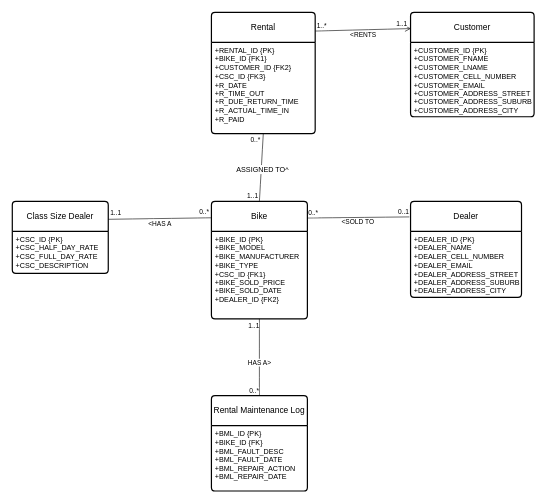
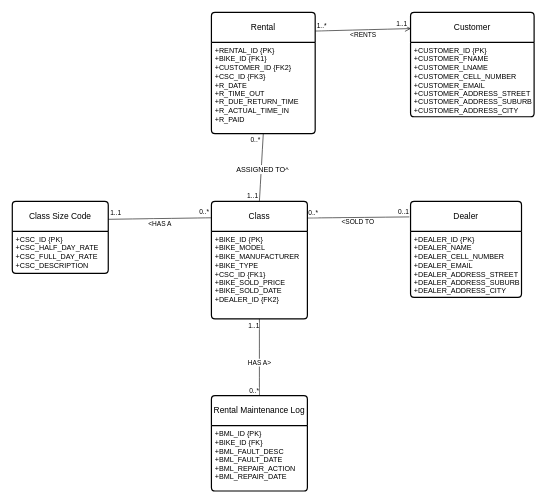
  <mxCell id="0" />
  <mxCell id="1" parent="0" />
  <mxCell id="2" value="" style="endArrow=none;html=1;rounded=0;fontSize=12;startSize=8;endSize=8;curved=1;startFill=0;exitX=0.998;exitY=0.142;exitDx=0;exitDy=0;exitPerimeter=0;" edge="1" parent="1" source="6"><mxGeometry relative="1" as="geometry"><mxPoint x="497" y="272" as="sourcePoint" /><mxPoint x="682" y="361" as="targetPoint" /></mxGeometry></mxCell>
  <mxCell id="3" value="&amp;lt;SOLD TO" style="edgeLabel;resizable=0;html=1;;align=center;verticalAlign=middle;" connectable="0" vertex="1" parent="2"><mxGeometry relative="1" as="geometry"><mxPoint x="-1" y="8" as="offset" /></mxGeometry></mxCell>
  <mxCell id="4" value="0..*" style="edgeLabel;resizable=0;html=1;;align=left;verticalAlign=bottom;" connectable="0" vertex="1" parent="2"><mxGeometry x="-1" relative="1" as="geometry" /></mxCell>
  <mxCell id="5" value="0..1" style="edgeLabel;resizable=0;html=1;;align=right;verticalAlign=bottom;" connectable="0" vertex="1" parent="2"><mxGeometry x="1" relative="1" as="geometry" /></mxCell>
- <mxCell id="6" value="Bike" style="swimlane;childLayout=stackLayout;horizontal=1;startSize=50;horizontalStack=0;rounded=1;fontSize=14;fontStyle=0;strokeWidth=2;resizeParent=0;resizeLast=1;shadow=0;dashed=0;align=center;arcSize=4;whiteSpace=wrap;html=1;" vertex="1" parent="1"><mxGeometry x="352" y="335" width="160" height="196" as="geometry" /></mxCell>
+ <mxCell id="6" value="Class" style="swimlane;childLayout=stackLayout;horizontal=1;startSize=50;horizontalStack=0;rounded=1;fontSize=14;fontStyle=0;strokeWidth=2;resizeParent=0;resizeLast=1;shadow=0;dashed=0;align=center;arcSize=4;whiteSpace=wrap;html=1;" vertex="1" parent="1"><mxGeometry x="352" y="335" width="160" height="196" as="geometry" /></mxCell>
  <mxCell id="7" value="+BIKE_ID {PK}&lt;div&gt;+BIKE_MODEL&lt;/div&gt;&lt;div&gt;+BIKE_MANUFACTURER&lt;/div&gt;&lt;div&gt;+BIKE_TYPE&lt;/div&gt;&lt;div&gt;+CSC_ID {FK1}&lt;/div&gt;&lt;div&gt;+BIKE_SOLD_PRICE&lt;/div&gt;&lt;div&gt;+BIKE_SOLD_DATE&lt;/div&gt;&lt;div&gt;+DEALER_ID {FK2}&lt;/div&gt;" style="align=left;strokeColor=none;fillColor=none;spacingLeft=4;spacingRight=4;fontSize=12;verticalAlign=top;resizable=0;rotatable=0;part=1;html=1;whiteSpace=wrap;" vertex="1" parent="6"><mxGeometry y="50" width="160" height="146" as="geometry" /></mxCell>
  <mxCell id="8" value="Dealer" style="swimlane;childLayout=stackLayout;horizontal=1;startSize=50;horizontalStack=0;rounded=1;fontSize=14;fontStyle=0;strokeWidth=2;resizeParent=0;resizeLast=1;shadow=0;dashed=0;align=center;arcSize=4;whiteSpace=wrap;html=1;" vertex="1" parent="1"><mxGeometry x="684" y="335" width="185" height="160" as="geometry" /></mxCell>
  <mxCell id="9" value="+DEALER_ID {PK}&lt;div&gt;+DEALER_NAME&lt;/div&gt;&lt;div&gt;+DEALER_CELL_NUMBER&lt;/div&gt;&lt;div&gt;+DEALER_EMAIL&lt;/div&gt;&lt;div&gt;+DEALER_ADDRESS_STREET&lt;/div&gt;&lt;div&gt;+DEALER_ADDRESS_SUBURB&lt;/div&gt;&lt;div&gt;+DEALER_ADDRESS_CITY&lt;/div&gt;" style="align=left;strokeColor=none;fillColor=none;spacingLeft=4;spacingRight=4;fontSize=12;verticalAlign=top;resizable=0;rotatable=0;part=1;html=1;whiteSpace=wrap;" vertex="1" parent="8"><mxGeometry y="50" width="185" height="110" as="geometry" /></mxCell>
- <mxCell id="10" value="Class Size Dealer" style="swimlane;childLayout=stackLayout;horizontal=1;startSize=50;horizontalStack=0;rounded=1;fontSize=14;fontStyle=0;strokeWidth=2;resizeParent=0;resizeLast=1;shadow=0;dashed=0;align=center;arcSize=4;whiteSpace=wrap;html=1;" vertex="1" parent="1"><mxGeometry x="20" y="335" width="160" height="120" as="geometry" /></mxCell>
+ <mxCell id="10" value="Class Size Code" style="swimlane;childLayout=stackLayout;horizontal=1;startSize=50;horizontalStack=0;rounded=1;fontSize=14;fontStyle=0;strokeWidth=2;resizeParent=0;resizeLast=1;shadow=0;dashed=0;align=center;arcSize=4;whiteSpace=wrap;html=1;" vertex="1" parent="1"><mxGeometry x="20" y="335" width="160" height="120" as="geometry" /></mxCell>
  <mxCell id="11" value="+CSC_ID {PK}&lt;div&gt;+CSC_HALF_DAY_RATE&lt;/div&gt;&lt;div&gt;+CSC_FULL_DAY_RATE&lt;/div&gt;&lt;div&gt;+CSC_DESCRIPTION&lt;/div&gt;" style="align=left;strokeColor=none;fillColor=none;spacingLeft=4;spacingRight=4;fontSize=12;verticalAlign=top;resizable=0;rotatable=0;part=1;html=1;whiteSpace=wrap;" vertex="1" parent="10"><mxGeometry y="50" width="160" height="70" as="geometry" /></mxCell>
  <mxCell id="12" value="" style="endArrow=none;html=1;rounded=0;fontSize=12;startSize=8;endSize=8;curved=1;startFill=0;exitX=0.005;exitY=0.14;exitDx=0;exitDy=0;entryX=1;entryY=0.25;entryDx=0;entryDy=0;exitPerimeter=0;" edge="1" parent="1"><mxGeometry relative="1" as="geometry"><mxPoint x="352.8" y="362.44" as="sourcePoint" /><mxPoint x="180" y="365" as="targetPoint" /></mxGeometry></mxCell>
  <mxCell id="13" value="&amp;lt;HAS A" style="edgeLabel;resizable=0;html=1;;align=center;verticalAlign=middle;" connectable="0" vertex="1" parent="12"><mxGeometry relative="1" as="geometry"><mxPoint x="-1" y="8" as="offset" /></mxGeometry></mxCell>
  <mxCell id="14" value="0..*" style="edgeLabel;resizable=0;html=1;;align=left;verticalAlign=bottom;" connectable="0" vertex="1" parent="12"><mxGeometry x="-1" relative="1" as="geometry"><mxPoint x="-23" y="-2" as="offset" /></mxGeometry></mxCell>
  <mxCell id="15" value="1..1" style="edgeLabel;resizable=0;html=1;;align=right;verticalAlign=bottom;" connectable="0" vertex="1" parent="12"><mxGeometry x="1" relative="1" as="geometry"><mxPoint x="22" y="-2" as="offset" /></mxGeometry></mxCell>
  <mxCell id="16" value="Rental Maintenance Log" style="swimlane;childLayout=stackLayout;horizontal=1;startSize=50;horizontalStack=0;rounded=1;fontSize=14;fontStyle=0;strokeWidth=2;resizeParent=0;resizeLast=1;shadow=0;dashed=0;align=center;arcSize=4;whiteSpace=wrap;html=1;" vertex="1" parent="1"><mxGeometry x="352" y="659" width="160" height="159" as="geometry" /></mxCell>
  <mxCell id="17" value="+BML_ID {PK}&lt;div&gt;+BIKE_ID {FK}&lt;/div&gt;&lt;div&gt;+BML_FAULT_DESC&lt;/div&gt;&lt;div&gt;+BML_FAULT_DATE&lt;/div&gt;&lt;div&gt;+BML_REPAIR_ACTION&lt;/div&gt;&lt;div&gt;+BML_REPAIR_DATE&lt;/div&gt;" style="align=left;strokeColor=none;fillColor=none;spacingLeft=4;spacingRight=4;fontSize=12;verticalAlign=top;resizable=0;rotatable=0;part=1;html=1;whiteSpace=wrap;" vertex="1" parent="16"><mxGeometry y="50" width="160" height="109" as="geometry" /></mxCell>
  <mxCell id="18" value="" style="endArrow=none;html=1;rounded=0;fontSize=12;startSize=8;endSize=8;curved=1;startFill=0;exitX=0.5;exitY=1;exitDx=0;exitDy=0;entryX=0.5;entryY=0;entryDx=0;entryDy=0;" edge="1" parent="1" source="7" target="16"><mxGeometry relative="1" as="geometry"><mxPoint x="432" y="525" as="sourcePoint" /><mxPoint x="425" y="655" as="targetPoint" /></mxGeometry></mxCell>
  <mxCell id="19" value="HAS A&amp;gt;" style="edgeLabel;resizable=0;html=1;;align=center;verticalAlign=middle;" connectable="0" vertex="1" parent="18"><mxGeometry relative="1" as="geometry"><mxPoint x="-1" y="8" as="offset" /></mxGeometry></mxCell>
  <mxCell id="20" value="1..1" style="edgeLabel;resizable=0;html=1;;align=left;verticalAlign=bottom;" connectable="0" vertex="1" parent="18"><mxGeometry x="-1" relative="1" as="geometry"><mxPoint x="-20" y="19" as="offset" /></mxGeometry></mxCell>
  <mxCell id="21" value="0..*" style="edgeLabel;resizable=0;html=1;;align=right;verticalAlign=bottom;" connectable="0" vertex="1" parent="18"><mxGeometry x="1" relative="1" as="geometry" /></mxCell>
  <mxCell id="22" value="Customer" style="swimlane;childLayout=stackLayout;horizontal=1;startSize=50;horizontalStack=0;rounded=1;fontSize=14;fontStyle=0;strokeWidth=2;resizeParent=0;resizeLast=1;shadow=0;dashed=0;align=center;arcSize=4;whiteSpace=wrap;html=1;" vertex="1" parent="1"><mxGeometry x="684" y="20" width="206" height="174" as="geometry" /></mxCell>
  <mxCell id="23" value="+CUSTOMER_ID {PK}&lt;div&gt;+CUSTOMER_FNAME&lt;/div&gt;&lt;div&gt;+CUSTOMER_LNAME&lt;/div&gt;&lt;div&gt;+CUSTOMER_CELL_NUMBER&lt;/div&gt;&lt;div&gt;+CUSTOMER_EMAIL&lt;/div&gt;&lt;div&gt;+CUSTOMER_ADDRESS_STREET&lt;/div&gt;&lt;div&gt;+CUSTOMER_ADDRESS_SUBURB&lt;/div&gt;&lt;div&gt;+CUSTOMER_ADDRESS_CITY&lt;/div&gt;&lt;div&gt;&lt;br&gt;&lt;/div&gt;" style="align=left;strokeColor=none;fillColor=none;spacingLeft=4;spacingRight=4;fontSize=12;verticalAlign=top;resizable=0;rotatable=0;part=1;html=1;whiteSpace=wrap;" vertex="1" parent="22"><mxGeometry y="50" width="206" height="124" as="geometry" /></mxCell>
  <mxCell id="24" value="Rental" style="swimlane;childLayout=stackLayout;horizontal=1;startSize=50;horizontalStack=0;rounded=1;fontSize=14;fontStyle=0;strokeWidth=2;resizeParent=0;resizeLast=1;shadow=0;dashed=0;align=center;arcSize=4;whiteSpace=wrap;html=1;" vertex="1" parent="1"><mxGeometry x="352" y="20" width="173" height="202" as="geometry" /></mxCell>
  <mxCell id="25" value="&lt;div&gt;+RENTAL_ID {PK}&lt;/div&gt;+BIKE_ID {FK1}&lt;div&gt;+CUSTOMER_ID {FK2}&lt;/div&gt;&lt;div&gt;+CSC_ID {FK3}&lt;/div&gt;&lt;div&gt;+R_DATE&lt;/div&gt;&lt;div&gt;+R_TIME_OUT&lt;/div&gt;&lt;div&gt;+R_DUE_RETURN_TIME&lt;/div&gt;&lt;div&gt;+R_ACTUAL_TIME_IN&lt;/div&gt;&lt;div&gt;+R_PAID&lt;/div&gt;" style="align=left;strokeColor=none;fillColor=none;spacingLeft=4;spacingRight=4;fontSize=12;verticalAlign=top;resizable=0;rotatable=0;part=1;html=1;whiteSpace=wrap;" vertex="1" parent="24"><mxGeometry y="50" width="173" height="152" as="geometry" /></mxCell>
  <mxCell id="26" value="" style="endArrow=none;html=1;rounded=0;fontSize=12;startSize=8;endSize=8;curved=1;startFill=0;exitX=0.5;exitY=0;exitDx=0;exitDy=0;entryX=0.5;entryY=1;entryDx=0;entryDy=0;" edge="1" parent="1" source="6" target="25"><mxGeometry relative="1" as="geometry"><mxPoint x="532" y="383" as="sourcePoint" /><mxPoint x="702" y="381" as="targetPoint" /></mxGeometry></mxCell>
  <mxCell id="27" value="1..1" style="edgeLabel;resizable=0;html=1;;align=left;verticalAlign=bottom;" connectable="0" vertex="1" parent="26"><mxGeometry x="-1" relative="1" as="geometry"><mxPoint x="-22" y="-1" as="offset" /></mxGeometry></mxCell>
  <mxCell id="28" value="0..*" style="edgeLabel;resizable=0;html=1;;align=right;verticalAlign=bottom;" connectable="0" vertex="1" parent="26"><mxGeometry x="1" relative="1" as="geometry"><mxPoint x="-4" y="19" as="offset" /></mxGeometry></mxCell>
  <mxCell id="29" value="ASSIGNED TO^" style="edgeLabel;html=1;align=center;verticalAlign=middle;resizable=0;points=[];fontSize=12;" vertex="1" connectable="0" parent="26"><mxGeometry x="-0.042" y="-1" relative="1" as="geometry"><mxPoint as="offset" /></mxGeometry></mxCell>
  <mxCell id="30" value="" style="endArrow=open;html=1;rounded=0;fontSize=12;startSize=8;endSize=8;curved=1;startFill=0;exitX=1.003;exitY=0.154;exitDx=0;exitDy=0;entryX=0.003;entryY=0.155;entryDx=0;entryDy=0;entryPerimeter=0;exitPerimeter=0;" edge="1" parent="1" source="24" target="22"><mxGeometry relative="1" as="geometry"><mxPoint x="542" y="393" as="sourcePoint" /><mxPoint x="712" y="391" as="targetPoint" /></mxGeometry></mxCell>
  <mxCell id="31" value="&amp;lt;RENTS" style="edgeLabel;resizable=0;html=1;;align=center;verticalAlign=middle;" connectable="0" vertex="1" parent="30"><mxGeometry relative="1" as="geometry"><mxPoint x="-1" y="8" as="offset" /></mxGeometry></mxCell>
  <mxCell id="32" value="1..*" style="edgeLabel;resizable=0;html=1;;align=left;verticalAlign=bottom;" connectable="0" vertex="1" parent="30"><mxGeometry x="-1" relative="1" as="geometry" /></mxCell>
  <mxCell id="33" value="1..1" style="edgeLabel;resizable=0;html=1;;align=right;verticalAlign=bottom;" connectable="0" vertex="1" parent="30"><mxGeometry x="1" relative="1" as="geometry"><mxPoint x="-5" as="offset" /></mxGeometry></mxCell>
